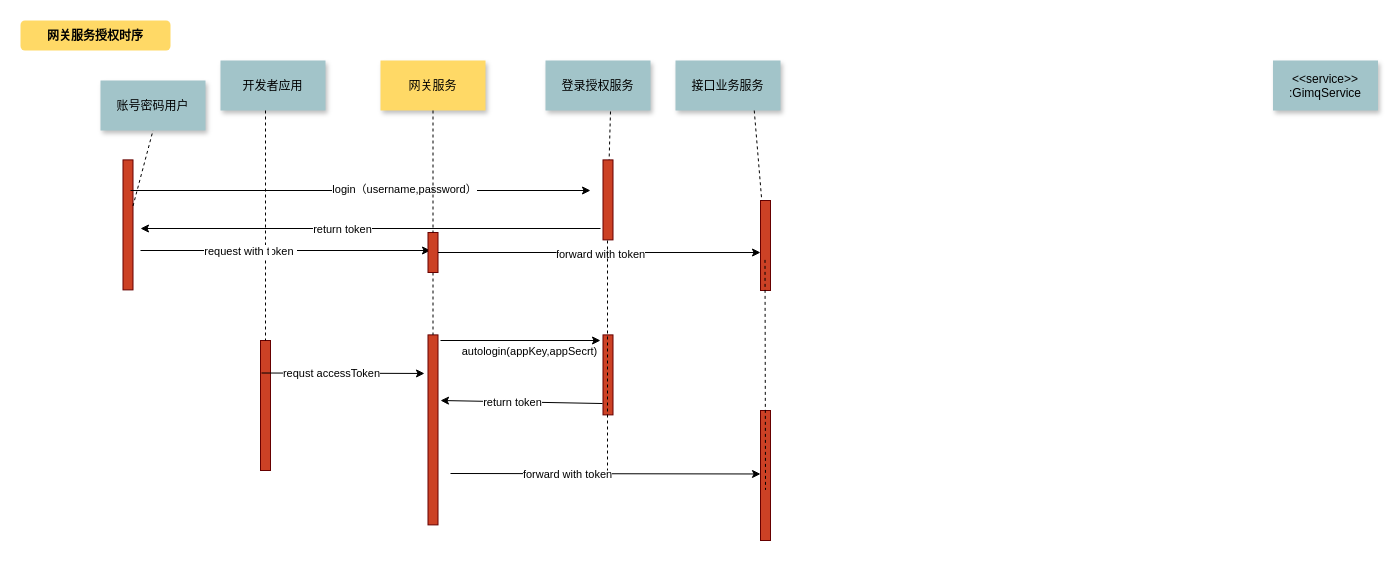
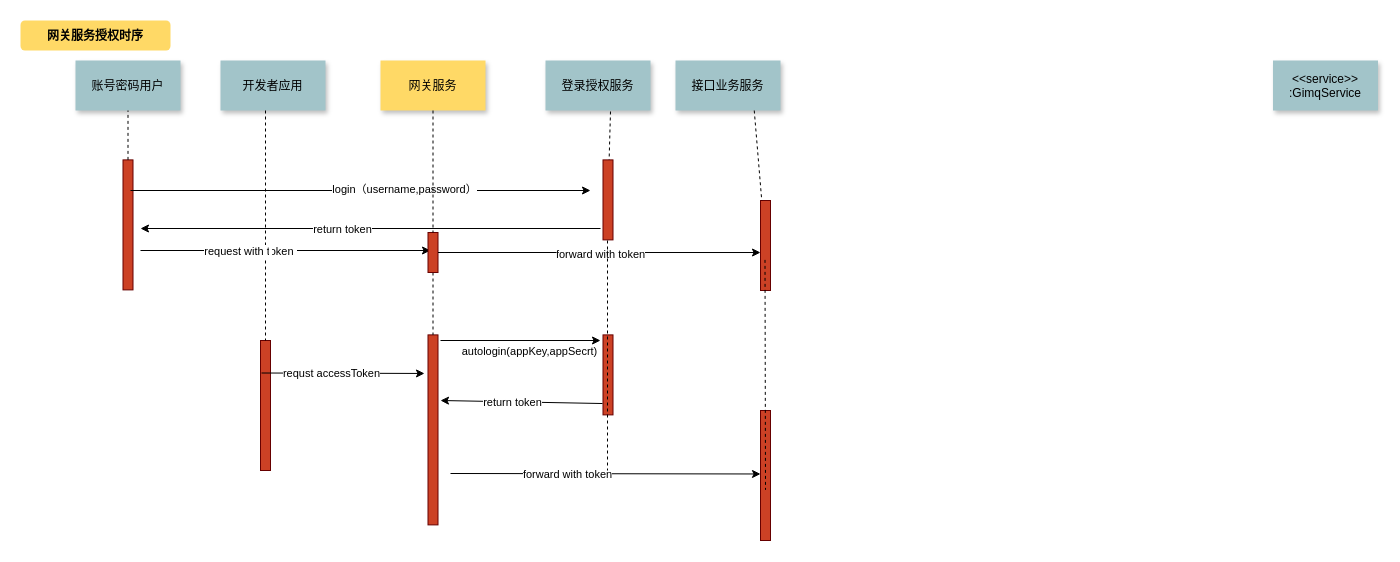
  <mxCell id="0" />
  <mxCell id="1" parent="0" />
  <mxCell id="2" value="" style="fillColor=#CC4125;strokeColor=#660000" parent="1" vertex="1"><mxGeometry x="260" y="340" width="10" height="130" as="geometry" /></mxCell>
  <mxCell id="3" value="开发者应用" style="shadow=1;fillColor=#A2C4C9;strokeColor=none" parent="1" vertex="1"><mxGeometry x="220" y="60" width="105" height="50" as="geometry" /></mxCell>
  <mxCell id="4" value="" style="fillColor=#CC4125;strokeColor=#660000" parent="1" vertex="1"><mxGeometry x="427.5" y="334.39" width="10" height="190" as="geometry" /></mxCell>
  <mxCell id="5" value="网关服务" style="shadow=1;fillColor=#ffd966;strokeColor=none;" parent="1" vertex="1"><mxGeometry x="380" y="60" width="105" height="50" as="geometry" /></mxCell>
  <mxCell id="6" value="" style="edgeStyle=none;endArrow=none;dashed=1" parent="1" source="37" target="4" edge="1"><mxGeometry x="272.335" y="165" width="100" height="100" as="geometry"><mxPoint x="317.259" y="110" as="sourcePoint" /><mxPoint x="317.576" y="165" as="targetPoint" /></mxGeometry></mxCell>
  <mxCell id="7" value="" style="fillColor=#CC4125;strokeColor=#660000" parent="1" vertex="1"><mxGeometry x="602.5" y="159.394" width="10" height="80" as="geometry" /></mxCell>
  <mxCell id="8" value="登录授权服务" style="shadow=1;fillColor=#A2C4C9;strokeColor=none" parent="1" vertex="1"><mxGeometry x="545" y="60" width="105" height="50" as="geometry" /></mxCell>
  <mxCell id="9" value="" style="edgeStyle=none;endArrow=none;dashed=1;exitX=0.619;exitY=1.02;exitDx=0;exitDy=0;exitPerimeter=0;" parent="1" source="8" target="7" edge="1"><mxGeometry x="624.488" y="175.0" width="100" height="100" as="geometry"><mxPoint x="654.653" y="110" as="sourcePoint" /><mxPoint x="654.653" y="260" as="targetPoint" /></mxGeometry></mxCell>
  <mxCell id="10" value="接口业务服务" style="shadow=1;fillColor=#A2C4C9;strokeColor=none" parent="1" vertex="1"><mxGeometry x="675" y="60" width="105" height="50" as="geometry" /></mxCell>
  <mxCell id="11" value="" style="edgeStyle=none;endArrow=none;dashed=1" parent="1" source="30" edge="1"><mxGeometry x="727.335" y="165" width="100" height="100" as="geometry"><mxPoint x="772.259" y="110" as="sourcePoint" /><mxPoint x="769.826" y="289.394" as="targetPoint" /></mxGeometry></mxCell>
  <mxCell id="12" value="" style="edgeStyle=elbowEdgeStyle;elbow=horizontal;endArrow=none;dashed=1" parent="1" source="3" target="2" edge="1"><mxGeometry x="230.0" y="310" width="100" height="100" as="geometry"><mxPoint x="200" y="410" as="sourcePoint" /><mxPoint x="300" y="310" as="targetPoint" /></mxGeometry></mxCell>
  <mxCell id="13" value="&lt;&lt;service&gt;&gt;&#10;:GimqService" style="shadow=1;fillColor=#A2C4C9;strokeColor=none" parent="1" vertex="1"><mxGeometry x="1272.5" y="60" width="105" height="50" as="geometry" /></mxCell>
  <mxCell id="14" value="网关服务授权时序" style="rounded=1;fontStyle=1;fillColor=#FFD966;strokeColor=none" parent="1" vertex="1"><mxGeometry x="20" y="20" width="150" height="30" as="geometry" /></mxCell>
- <mxCell id="15" value="账号密码用户" style="shadow=1;fillColor=#A2C4C9;strokeColor=none" parent="1" vertex="1"><mxGeometry x="100" y="80" width="105" height="50" as="geometry" /></mxCell>
+ <mxCell id="15" value="账号密码用户" style="shadow=1;fillColor=#A2C4C9;strokeColor=none" parent="1" vertex="1"><mxGeometry x="75" y="60" width="105" height="50" as="geometry" /></mxCell>
  <mxCell id="16" value="" style="fillColor=#CC4125;strokeColor=#660000" parent="1" vertex="1"><mxGeometry x="122.5" y="159.39" width="10" height="130" as="geometry" /></mxCell>
  <mxCell id="17" value="" style="endArrow=none;dashed=1;html=1;entryX=0.5;entryY=1;entryDx=0;entryDy=0;" parent="1" source="16" target="15" edge="1"><mxGeometry width="50" height="50" relative="1" as="geometry"><mxPoint x="120" y="150" as="sourcePoint" /><mxPoint x="170" y="100" as="targetPoint" /></mxGeometry></mxCell>
  <mxCell id="18" value="" style="endArrow=classic;html=1;" parent="1" edge="1"><mxGeometry width="50" height="50" relative="1" as="geometry"><mxPoint x="130" y="190" as="sourcePoint" /><mxPoint x="590" y="190" as="targetPoint" /></mxGeometry></mxCell>
  <mxCell id="19" value="login（username,password）" style="edgeLabel;html=1;align=center;verticalAlign=middle;resizable=0;points=[];" parent="18" vertex="1" connectable="0"><mxGeometry x="0.186" y="2" relative="1" as="geometry"><mxPoint as="offset" /></mxGeometry></mxCell>
  <mxCell id="20" value="" style="endArrow=classic;html=1;" parent="1" edge="1"><mxGeometry width="50" height="50" relative="1" as="geometry"><mxPoint x="440" y="340" as="sourcePoint" /><mxPoint x="600" y="340" as="targetPoint" /></mxGeometry></mxCell>
  <mxCell id="21" value="autologin(appKey,appSecrt)" style="edgeLabel;html=1;align=center;verticalAlign=middle;resizable=0;points=[];" parent="20" vertex="1" connectable="0"><mxGeometry x="-0.171" y="1" relative="1" as="geometry"><mxPoint x="22" y="11" as="offset" /></mxGeometry></mxCell>
  <mxCell id="22" value="" style="fillColor=#CC4125;strokeColor=#660000" parent="1" vertex="1"><mxGeometry x="602.5" y="334.394" width="10" height="80" as="geometry" /></mxCell>
  <mxCell id="23" value="" style="endArrow=classic;html=1;exitX=-0.05;exitY=0.858;exitDx=0;exitDy=0;exitPerimeter=0;" parent="1" source="22" edge="1"><mxGeometry width="50" height="50" relative="1" as="geometry"><mxPoint x="602.5" y="394.39" as="sourcePoint" /><mxPoint x="440" y="400" as="targetPoint" /></mxGeometry></mxCell>
  <mxCell id="24" value="return token" style="edgeLabel;html=1;align=center;verticalAlign=middle;resizable=0;points=[];" parent="23" vertex="1" connectable="0"><mxGeometry x="0.126" relative="1" as="geometry"><mxPoint as="offset" /></mxGeometry></mxCell>
  <mxCell id="25" value="" style="endArrow=classic;html=1;" parent="1" edge="1"><mxGeometry width="50" height="50" relative="1" as="geometry"><mxPoint x="600" y="228" as="sourcePoint" /><mxPoint x="140" y="228" as="targetPoint" /><Array as="points" /></mxGeometry></mxCell>
  <mxCell id="26" value="return token" style="edgeLabel;html=1;align=center;verticalAlign=middle;resizable=0;points=[];" parent="25" vertex="1" connectable="0"><mxGeometry x="0.126" relative="1" as="geometry"><mxPoint as="offset" /></mxGeometry></mxCell>
  <mxCell id="27" value="" style="endArrow=classic;html=1;" parent="1" edge="1"><mxGeometry width="50" height="50" relative="1" as="geometry"><mxPoint x="140" y="250" as="sourcePoint" /><mxPoint x="430" y="250" as="targetPoint" /></mxGeometry></mxCell>
  <mxCell id="28" value="request with token&amp;nbsp;" style="edgeLabel;html=1;align=center;verticalAlign=middle;resizable=0;points=[];" parent="27" vertex="1" connectable="0"><mxGeometry x="-0.245" relative="1" as="geometry"><mxPoint as="offset" /></mxGeometry></mxCell>
  <mxCell id="29" value="&amp;nbsp;" style="edgeLabel;html=1;align=center;verticalAlign=middle;resizable=0;points=[];" parent="27" vertex="1" connectable="0"><mxGeometry x="-0.113" relative="1" as="geometry"><mxPoint as="offset" /></mxGeometry></mxCell>
  <mxCell id="30" value="" style="fillColor=#CC4125;strokeColor=#660000" parent="1" vertex="1"><mxGeometry x="760" y="200" width="10" height="90" as="geometry" /></mxCell>
  <mxCell id="31" value="" style="edgeStyle=none;endArrow=none;dashed=1;exitX=0.75;exitY=1;exitDx=0;exitDy=0;" parent="1" source="10" target="30" edge="1"><mxGeometry x="727.335" y="165" width="100" height="100" as="geometry"><mxPoint x="745.842" y="110" as="sourcePoint" /><mxPoint x="769.826" y="289.394" as="targetPoint" /></mxGeometry></mxCell>
  <mxCell id="32" value="" style="fillColor=#CC4125;strokeColor=#660000" parent="1" vertex="1"><mxGeometry x="760" y="410" width="10" height="130" as="geometry" /></mxCell>
  <mxCell id="33" value="" style="endArrow=classic;html=1;entryX=0;entryY=0.837;entryDx=0;entryDy=0;entryPerimeter=0;" parent="1" edge="1"><mxGeometry width="50" height="50" relative="1" as="geometry"><mxPoint x="450" y="473" as="sourcePoint" /><mxPoint x="760" y="473.484" as="targetPoint" /></mxGeometry></mxCell>
  <mxCell id="34" value="forward with token" style="edgeLabel;html=1;align=center;verticalAlign=middle;resizable=0;points=[];" parent="33" vertex="1" connectable="0"><mxGeometry x="-0.245" relative="1" as="geometry"><mxPoint as="offset" /></mxGeometry></mxCell>
  <mxCell id="35" value="" style="endArrow=classic;html=1;exitX=0;exitY=0.25;exitDx=0;exitDy=0;entryX=-0.45;entryY=0.203;entryDx=0;entryDy=0;entryPerimeter=0;" parent="1" edge="1"><mxGeometry width="50" height="50" relative="1" as="geometry"><mxPoint x="261" y="372.5" as="sourcePoint" /><mxPoint x="424" y="372.96" as="targetPoint" /></mxGeometry></mxCell>
  <mxCell id="36" value="requst accessToken" style="edgeLabel;html=1;align=center;verticalAlign=middle;resizable=0;points=[];" parent="35" vertex="1" connectable="0"><mxGeometry x="-0.137" relative="1" as="geometry"><mxPoint as="offset" /></mxGeometry></mxCell>
  <mxCell id="37" value="" style="fillColor=#CC4125;strokeColor=#660000" parent="1" vertex="1"><mxGeometry x="427.5" y="232" width="10" height="40" as="geometry" /></mxCell>
  <mxCell id="38" value="" style="edgeStyle=none;endArrow=none;dashed=1" parent="1" source="5" target="37" edge="1"><mxGeometry x="272.335" y="165" width="100" height="100" as="geometry"><mxPoint x="432.5" y="110" as="sourcePoint" /><mxPoint x="432.5" y="334.39" as="targetPoint" /></mxGeometry></mxCell>
  <mxCell id="39" value="" style="endArrow=classic;html=1;exitX=1;exitY=0.5;exitDx=0;exitDy=0;entryX=0;entryY=0.578;entryDx=0;entryDy=0;entryPerimeter=0;" parent="1" source="37" target="30" edge="1"><mxGeometry width="50" height="50" relative="1" as="geometry"><mxPoint x="440" y="290" as="sourcePoint" /><mxPoint x="490" y="240" as="targetPoint" /></mxGeometry></mxCell>
  <mxCell id="40" value="forward with token" style="edgeLabel;html=1;align=center;verticalAlign=middle;resizable=0;points=[];" parent="39" vertex="1" connectable="0"><mxGeometry x="0.002" y="-1" relative="1" as="geometry"><mxPoint as="offset" /></mxGeometry></mxCell>
  <mxCell id="41" value="" style="edgeStyle=elbowEdgeStyle;elbow=horizontal;endArrow=none;dashed=1" parent="1" edge="1"><mxGeometry x="572" y="440" width="100" height="100" as="geometry"><mxPoint x="607" y="240" as="sourcePoint" /><mxPoint x="607" y="470" as="targetPoint" /></mxGeometry></mxCell>
  <mxCell id="42" value="" style="edgeStyle=elbowEdgeStyle;elbow=horizontal;endArrow=none;dashed=1" parent="1" edge="1"><mxGeometry x="729.5" y="459.39" width="100" height="100" as="geometry"><mxPoint x="764.5" y="259.39" as="sourcePoint" /><mxPoint x="764.5" y="489.39" as="targetPoint" /></mxGeometry></mxCell>
